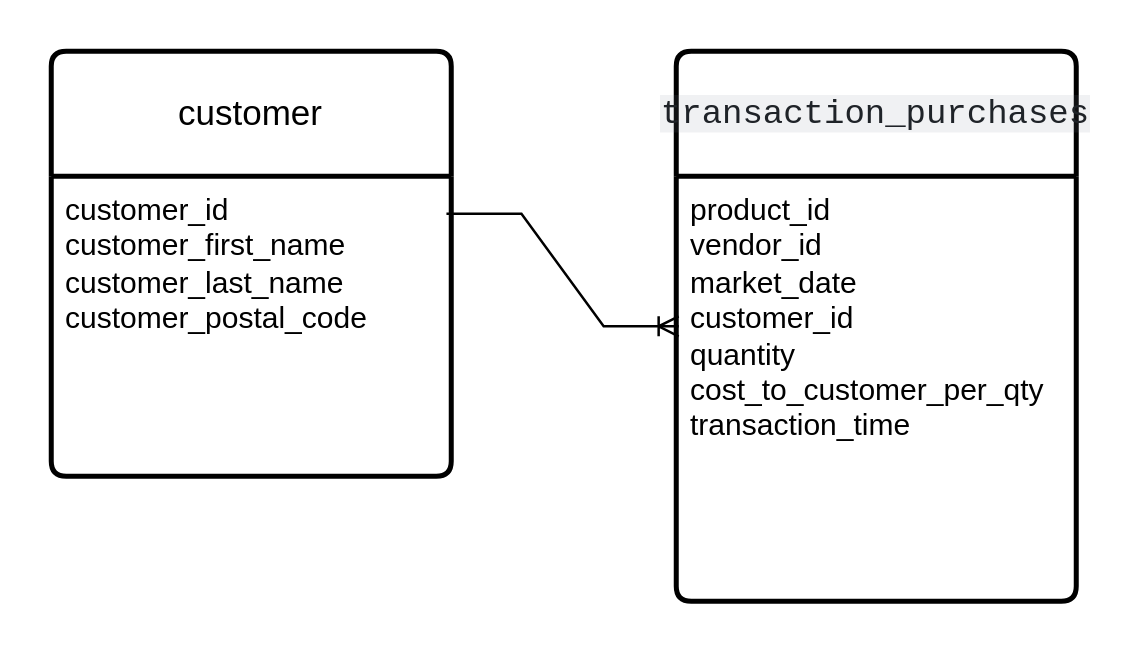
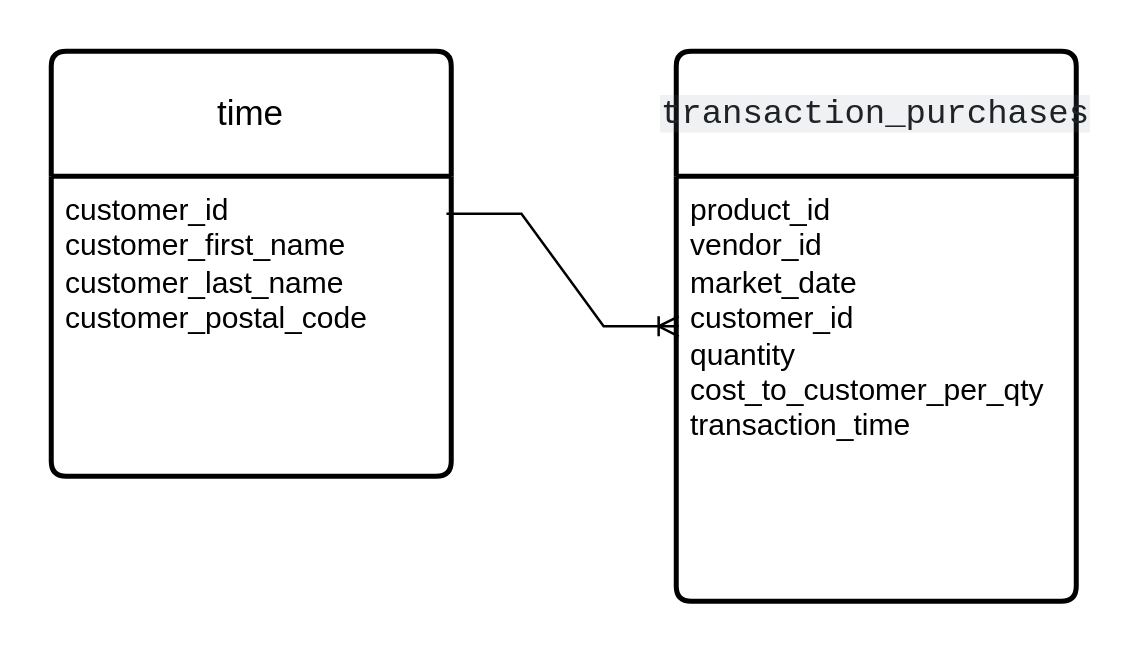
  <mxCell id="0" />
  <mxCell id="1" parent="0" />
- <mxCell id="2" value="customer" style="swimlane;childLayout=stackLayout;horizontal=1;startSize=50;horizontalStack=0;rounded=1;fontSize=14;fontStyle=0;strokeWidth=2;resizeParent=0;resizeLast=1;shadow=0;dashed=0;align=center;arcSize=4;whiteSpace=wrap;html=1;" parent="1" vertex="1"><mxGeometry x="20" y="20" width="160" height="170" as="geometry" /></mxCell>
+ <mxCell id="2" value="time" style="swimlane;childLayout=stackLayout;horizontal=1;startSize=50;horizontalStack=0;rounded=1;fontSize=14;fontStyle=0;strokeWidth=2;resizeParent=0;resizeLast=1;shadow=0;dashed=0;align=center;arcSize=4;whiteSpace=wrap;html=1;" parent="1" vertex="1"><mxGeometry x="20" y="20" width="160" height="170" as="geometry" /></mxCell>
  <mxCell id="3" value="customer_id&lt;div&gt;customer_first_name&lt;/div&gt;&lt;div&gt;customer_last_name&lt;/div&gt;&lt;div&gt;customer_postal_code&lt;/div&gt;" style="align=left;strokeColor=none;fillColor=none;spacingLeft=4;spacingRight=4;fontSize=12;verticalAlign=top;resizable=0;rotatable=0;part=1;html=1;whiteSpace=wrap;" parent="2" vertex="1"><mxGeometry y="50" width="160" height="120" as="geometry" /></mxCell>
  <mxCell id="4" value="&lt;span style=&quot;color: rgb(31, 35, 40); font-family: &amp;quot;Monaspace Neon&amp;quot;, ui-monospace, SFMono-Regular, &amp;quot;SF Mono&amp;quot;, Menlo, Consolas, &amp;quot;Liberation Mono&amp;quot;, monospace; font-size: 13.6px; text-align: start; white-space-collapse: break-spaces; background-color: rgba(129, 139, 152, 0.12);&quot;&gt;transaction_purchases&lt;/span&gt;" style="swimlane;childLayout=stackLayout;horizontal=1;startSize=50;horizontalStack=0;rounded=1;fontSize=14;fontStyle=0;strokeWidth=2;resizeParent=0;resizeLast=1;shadow=0;dashed=0;align=center;arcSize=4;whiteSpace=wrap;html=1;" parent="1" vertex="1"><mxGeometry x="270" y="20" width="160" height="220" as="geometry" /></mxCell>
  <mxCell id="5" value="product_id&lt;div&gt;vendor_id&lt;/div&gt;&lt;div&gt;market_date&lt;/div&gt;&lt;div&gt;customer_id&lt;/div&gt;&lt;div&gt;quantity&lt;/div&gt;&lt;div&gt;cost_to_customer_per_qty&lt;/div&gt;&lt;div&gt;transaction_time&lt;/div&gt;" style="align=left;strokeColor=none;fillColor=none;spacingLeft=4;spacingRight=4;fontSize=12;verticalAlign=top;resizable=0;rotatable=0;part=1;html=1;whiteSpace=wrap;" parent="4" vertex="1"><mxGeometry y="50" width="160" height="170" as="geometry" /></mxCell>
  <mxCell id="6" value="" style="edgeStyle=entityRelationEdgeStyle;fontSize=12;html=1;endArrow=ERoneToMany;rounded=0;entryX=0.006;entryY=0.353;entryDx=0;entryDy=0;entryPerimeter=0;exitX=0.988;exitY=0.125;exitDx=0;exitDy=0;exitPerimeter=0;" parent="1" source="3" target="5" edge="1"><mxGeometry width="100" height="100" relative="1" as="geometry"><mxPoint x="170" y="180" as="sourcePoint" /><mxPoint x="270" y="80" as="targetPoint" /></mxGeometry></mxCell>
